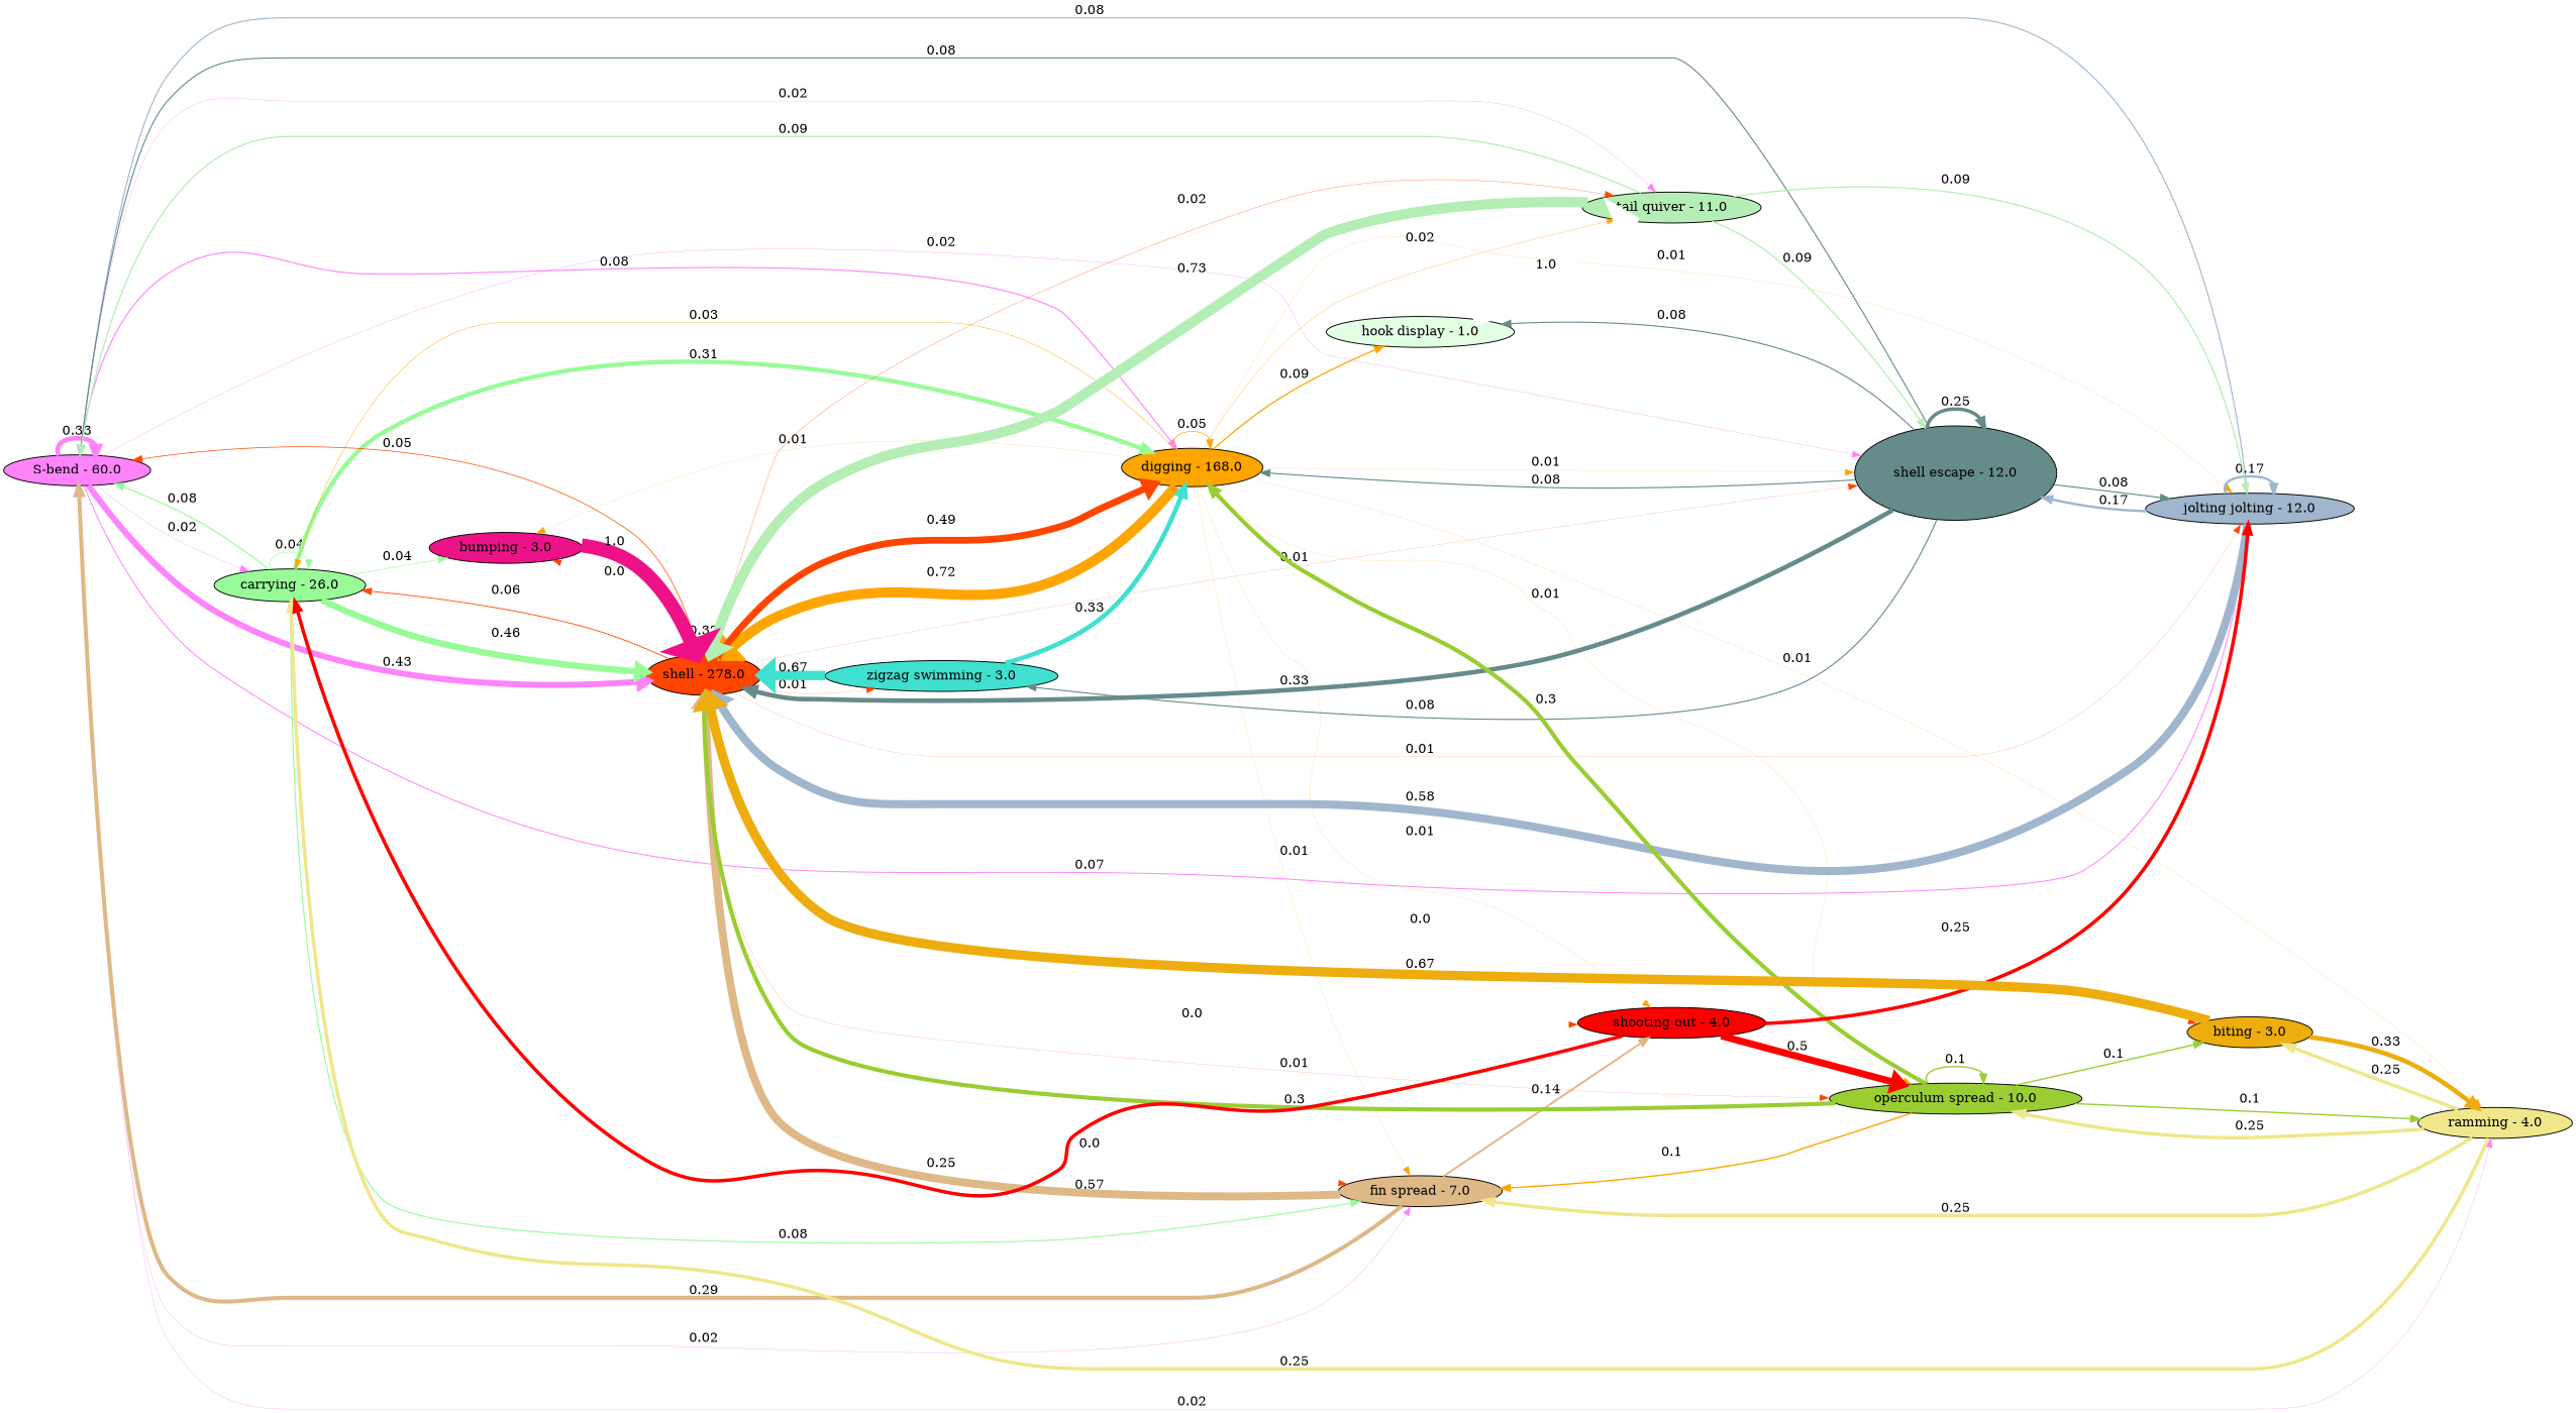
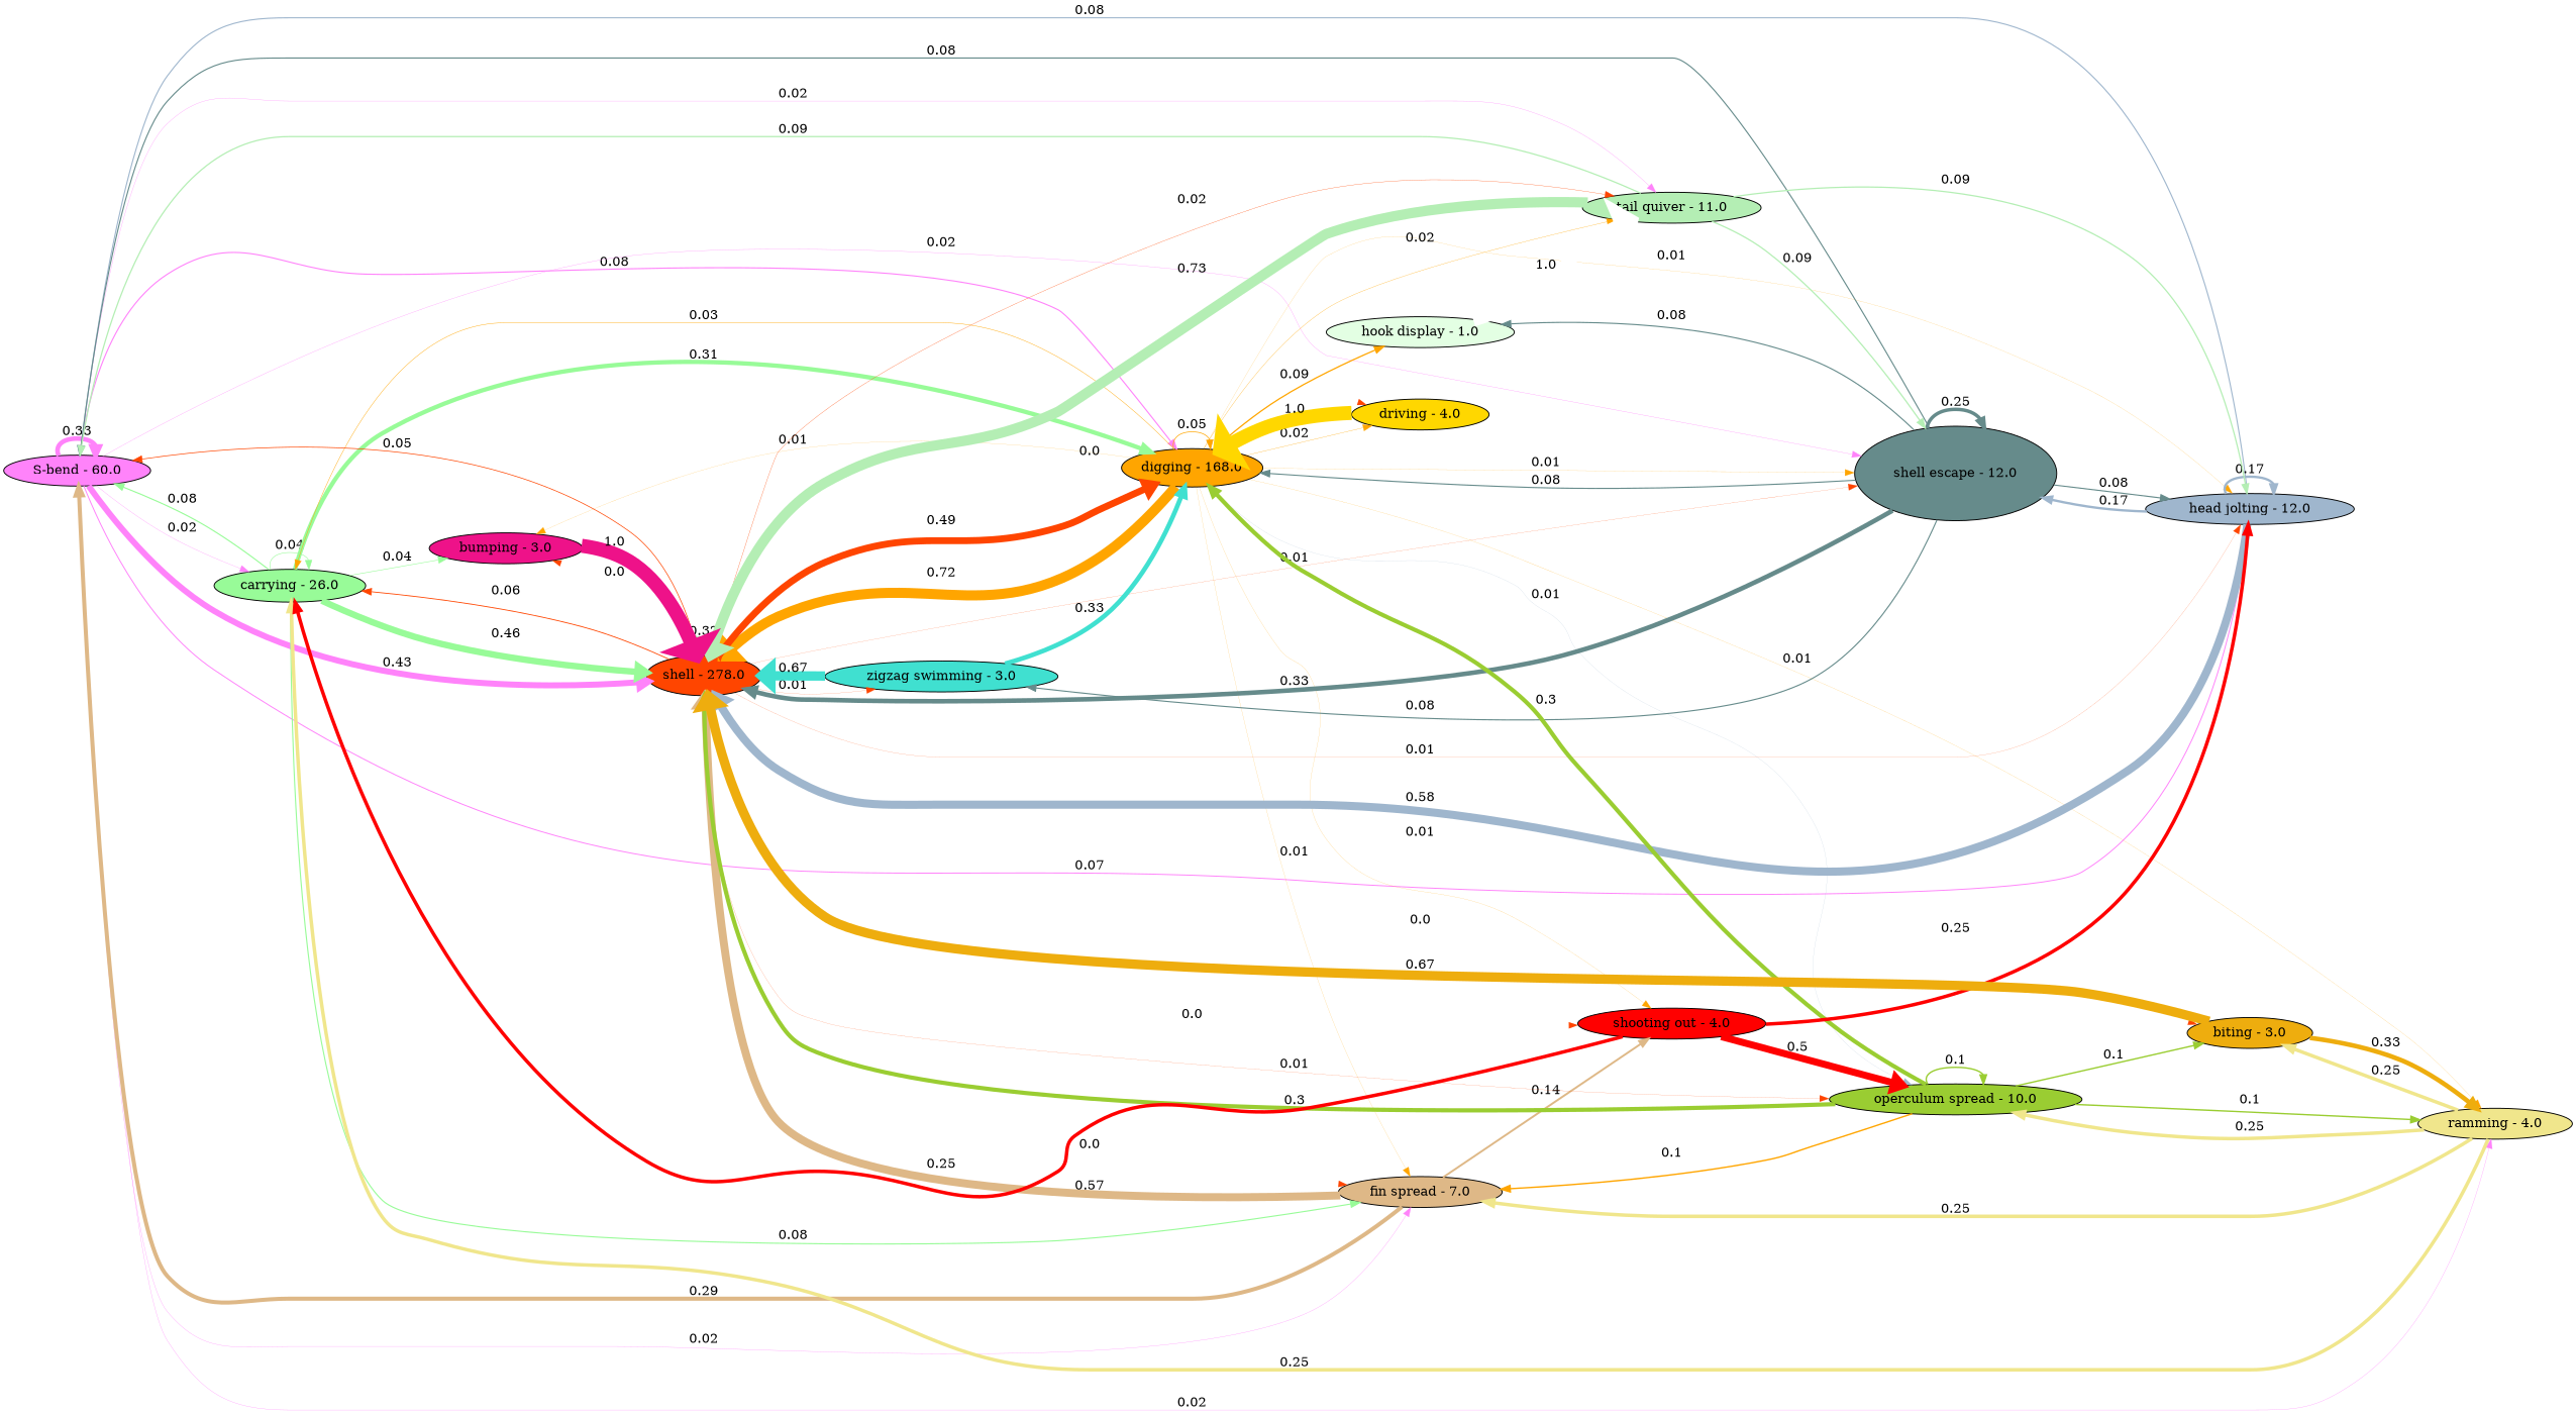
  digraph {
    rankdir=LR
    node [avg_time=0.14055220740293464 style=filled]
    edge [color=orange1 penwidth=0.15]
    "S-bend - 60.0" [avg_time=0.2669536991815751 fillcolor=orchid1 height=0.3737351788542051 width=0.8008610975447252]
    "carrying - 26.0" [avg_time=0.34686343353003635 fillcolor=palegreen height=0.48560880694205083 width=1.0405903005901092]
    "digging - 168.0" [avg_time=0.4031997096457622 fillcolor=orange1 height=0.5644795935040671 width=1.2095991289372865]
    "fin spread - 7.0" [avg_time=0.23679169298054104 fillcolor=burlywood height=0.3315083701727574 width=0.7103750789416231]
-   "head jolting - 12.0" [avg_time=0.09360339381870111 fillcolor=slategray3 height=0.13104475134618154 width=0.28081018145610337 label="jolting jolting - 12.0"]
+   "head jolting - 12.0" [avg_time=0.09360339381870111 fillcolor=slategray3 height=0.13104475134618154 width=0.28081018145610337]
    "ramming - 4.0" [avg_time=0.14514359102643298 fillcolor=khaki height=0.20320102743700616 width=0.43543077307929895]
    "shell - 278.0" [avg_time=0.43027880003702385 fillcolor=orangered1 height=0.6023903200518334 width=1.2908364001110715]
    "shell escape - 12.0" [avg_time=1.0 fillcolor=paleturquoise4 height=1.4 width=3.0]
    "tail quiver - 11.0" [avg_time=0.2113718181313052 fillcolor=darkseagreen2 height=0.2959205453838273 width=0.6341154543939156]
    "bumping - 3.0" [fillcolor=deeppink2 height=0.19677309036410848 width=0.42165662220880396]
+   "driving - 4.0" [avg_time=0.2621054467832531 fillcolor=gold height=0.3669476254965543 width=0.7863163403497593]
    "operculum spread - 10.0" [avg_time=0.27331432526797456 fillcolor=yellowgreen height=0.3826400553751644 width=0.8199429758039236]
    "shooting out - 4.0" [avg_time=0.17148367983726093 fillcolor=red height=0.2400771517721653 width=0.5144510395117827]
    "hook display - 1.0" [avg_time=0.2555337922283336 fillcolor="0.3333333333333333 0.11268654046883095 1" height=0.357747309119667 width=0.7666013766850008]
    "biting - 3.0" [fillcolor=darkgoldenrod2 height=0.19677309036410848 width=0.42165662220880396]
    "zigzag swimming - 3.0" [avg_time=0.28569579842936765 fillcolor=turquoise height=0.3999741178011147 width=0.857087395288103]
    "S-bend - 60.0" -> "S-bend - 60.0" [color=orchid1 label=0.33 penwidth=4.95]
    "S-bend - 60.0" -> "carrying - 26.0" [color=orchid1 label=0.02 penwidth=0.3]
    "S-bend - 60.0" -> "digging - 168.0" [color=orchid1 label=0.08 penwidth=1.2]
    "S-bend - 60.0" -> "fin spread - 7.0" [color=orchid1 label=0.02 penwidth=0.3]
    "S-bend - 60.0" -> "head jolting - 12.0" [color=orchid1 label=0.07 penwidth=1.05]
    "S-bend - 60.0" -> "ramming - 4.0" [color=orchid1 label=0.02 penwidth=0.3]
    "S-bend - 60.0" -> "shell - 278.0" [color=orchid1 label=0.43 penwidth=6.45]
    "S-bend - 60.0" -> "shell escape - 12.0" [color=orchid1 label=0.02 penwidth=0.3]
    "S-bend - 60.0" -> "tail quiver - 11.0" [color=orchid1 label=0.02 penwidth=0.3]
    "carrying - 26.0" -> "S-bend - 60.0" [color=palegreen label=0.08 penwidth=1.2]
    "carrying - 26.0" -> "carrying - 26.0" [color=palegreen label=0.04 penwidth=0.6]
    "carrying - 26.0" -> "digging - 168.0" [color=palegreen label=0.31 penwidth=4.6499999999999995]
    "carrying - 26.0" -> "fin spread - 7.0" [color=palegreen label=0.08 penwidth=1.2]
    "carrying - 26.0" -> "shell - 278.0" [color=palegreen label=0.46 penwidth=6.9]
    "carrying - 26.0" -> "bumping - 3.0" [color=palegreen label=0.04 penwidth=0.6]
    "digging - 168.0" -> "carrying - 26.0" [label=0.03 penwidth=0.44999999999999996]
    "digging - 168.0" -> "digging - 168.0" [label=0.05 penwidth=0.7500000000000001]
    "digging - 168.0" -> "fin spread - 7.0" [label=0.01]
    "digging - 168.0" -> "head jolting - 12.0" [label=0.01]
    "digging - 168.0" -> "ramming - 4.0" [label=0.01]
    "digging - 168.0" -> "shell - 278.0" [label=0.72 penwidth=10.8]
    "digging - 168.0" -> "shell escape - 12.0" [label=0.01]
    "digging - 168.0" -> "tail quiver - 11.0" [label=0.02 penwidth=0.3]
    "digging - 168.0" -> "bumping - 3.0" [label=0.01]
-   "digging - 168.0" -> "operculum spread - 10.0" [label=0.01]
+   "digging - 168.0" -> "driving - 4.0" [label=0.02 penwidth=0.3]
+   "digging - 168.0" -> "operculum spread - 10.0" [color=slategray3 label=0.01]
    "digging - 168.0" -> "shooting out - 4.0" [label=0.01]
    "digging - 168.0" -> "hook display - 1.0" [label=0.09 penwidth=1.35]
    "fin spread - 7.0" -> "S-bend - 60.0" [color=burlywood label=0.29 penwidth=4.35]
    "fin spread - 7.0" -> "shell - 278.0" [color=burlywood label=0.57 penwidth=8.55]
    "fin spread - 7.0" -> "shooting out - 4.0" [color=burlywood label=0.14 penwidth=2.1]
    "head jolting - 12.0" -> "S-bend - 60.0" [color=slategray3 label=0.08 penwidth=1.2]
    "head jolting - 12.0" -> "head jolting - 12.0" [color=slategray3 label=0.17 penwidth=2.55]
    "head jolting - 12.0" -> "shell - 278.0" [color=slategray3 label=0.58 penwidth=8.7]
    "head jolting - 12.0" -> "shell escape - 12.0" [color=slategray3 label=0.17 penwidth=2.55]
    "ramming - 4.0" -> "carrying - 26.0" [color=khaki label=0.25 penwidth=3.75]
    "ramming - 4.0" -> "fin spread - 7.0" [color=khaki label=0.25 penwidth=3.75]
    "ramming - 4.0" -> "operculum spread - 10.0" [color=khaki label=0.25 penwidth=3.75]
    "ramming - 4.0" -> "biting - 3.0" [color=khaki label=0.25 penwidth=3.75]
    "shell - 278.0" -> "S-bend - 60.0" [color=orangered1 label=0.05 penwidth=0.7500000000000001]
    "shell - 278.0" -> "carrying - 26.0" [color=orangered1 label=0.06 penwidth=0.8999999999999999]
    "shell - 278.0" -> "digging - 168.0" [color=orangered1 label=0.49 penwidth=7.35]
    "shell - 278.0" -> "fin spread - 7.0" [color=orangered1 label=0.0 penwidth=0.0]
    "shell - 278.0" -> "head jolting - 12.0" [color=orangered1 label=0.01]
    "shell - 278.0" -> "shell - 278.0" [color=orangered1 label=0.32 penwidth=4.8]
    "shell - 278.0" -> "shell escape - 12.0" [color=orangered1 label=0.01]
    "shell - 278.0" -> "tail quiver - 11.0" [color=orangered1 label=0.02 penwidth=0.3]
    "shell - 278.0" -> "bumping - 3.0" [color=orangered1 label=0.0 penwidth=0.0]
+   "shell - 278.0" -> "driving - 4.0" [color=orangered1 label=0.0 penwidth=0.0]
    "shell - 278.0" -> "operculum spread - 10.0" [color=orangered1 label=0.01]
    "shell - 278.0" -> "shooting out - 4.0" [color=orangered1 label=0.0 penwidth=0.0]
    "shell - 278.0" -> "biting - 3.0" [color=orangered1 label=0.0 penwidth=0.0]
    "shell - 278.0" -> "zigzag swimming - 3.0" [color=orangered1 label=0.01]
    "shell escape - 12.0" -> "S-bend - 60.0" [color=paleturquoise4 label=0.08 penwidth=1.2]
    "shell escape - 12.0" -> "digging - 168.0" [color=paleturquoise4 label=0.08 penwidth=1.2]
    "shell escape - 12.0" -> "head jolting - 12.0" [color=paleturquoise4 label=0.08 penwidth=1.2]
    "shell escape - 12.0" -> "shell - 278.0" [color=paleturquoise4 label=0.33 penwidth=4.95]
    "shell escape - 12.0" -> "shell escape - 12.0" [color=paleturquoise4 label=0.25 penwidth=3.75]
    "shell escape - 12.0" -> "hook display - 1.0" [color=paleturquoise4 label=0.08 penwidth=1.2]
    "shell escape - 12.0" -> "zigzag swimming - 3.0" [color=paleturquoise4 label=0.08 penwidth=1.2]
    "tail quiver - 11.0" -> "S-bend - 60.0" [color=darkseagreen2 label=0.09 penwidth=1.35]
    "tail quiver - 11.0" -> "head jolting - 12.0" [color=darkseagreen2 label=0.09 penwidth=1.35]
    "tail quiver - 11.0" -> "shell - 278.0" [color=darkseagreen2 label=0.73 penwidth=10.95]
    "tail quiver - 11.0" -> "shell escape - 12.0" [color=darkseagreen2 label=0.09 penwidth=1.35]
    "bumping - 3.0" -> "shell - 278.0" [color=deeppink2 label=1.0 penwidth=15.0]
+   "driving - 4.0" -> "digging - 168.0" [color=gold label=1.0 penwidth=15.0]
    "operculum spread - 10.0" -> "digging - 168.0" [color=yellowgreen label=0.3 penwidth=4.5]
    "operculum spread - 10.0" -> "fin spread - 7.0" [label=0.1 penwidth=1.5000000000000002]
    "operculum spread - 10.0" -> "ramming - 4.0" [color=yellowgreen label=0.1 penwidth=1.5000000000000002]
    "operculum spread - 10.0" -> "shell - 278.0" [color=yellowgreen label=0.3 penwidth=4.5]
    "operculum spread - 10.0" -> "operculum spread - 10.0" [color=yellowgreen label=0.1 penwidth=1.5000000000000002]
    "operculum spread - 10.0" -> "biting - 3.0" [color=yellowgreen label=0.1 penwidth=1.5000000000000002]
    "shooting out - 4.0" -> "carrying - 26.0" [color=red label=0.25 penwidth=3.75]
    "shooting out - 4.0" -> "head jolting - 12.0" [color=red label=0.25 penwidth=3.75]
    "shooting out - 4.0" -> "operculum spread - 10.0" [color=red label=0.5 penwidth=7.5]
    "hook display - 1.0" -> "tail quiver - 11.0" [color=white label=1.0 penwidth=15.0]
    "biting - 3.0" -> "ramming - 4.0" [color=darkgoldenrod2 label=0.33 penwidth=4.95]
    "biting - 3.0" -> "shell - 278.0" [color=darkgoldenrod2 label=0.67 penwidth=10.05]
    "zigzag swimming - 3.0" -> "digging - 168.0" [color=turquoise label=0.33 penwidth=4.95]
    "zigzag swimming - 3.0" -> "shell - 278.0" [color=turquoise label=0.67 penwidth=10.05]
  }
